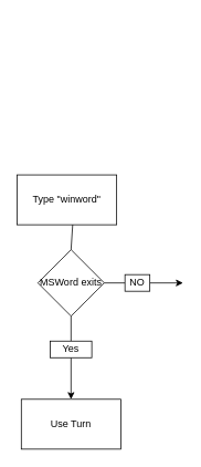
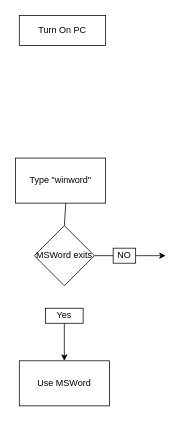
  <mxCell id="0" />
  <mxCell id="1" parent="0" />
+ <mxCell id="2" value="Turn On PC" style="rounded=0;whiteSpace=wrap;html=1;" vertex="1" parent="1"><mxGeometry x="25" y="20" width="115" height="40" as="geometry" /></mxCell>
  <mxCell id="3" value="Type &quot;winword&quot;" style="rounded=0;whiteSpace=wrap;html=1;" vertex="1" parent="1"><mxGeometry x="20" y="210" width="120" height="60" as="geometry" /></mxCell>
- <mxCell id="4" value="Use Turn" style="rounded=0;whiteSpace=wrap;html=1;" vertex="1" parent="1"><mxGeometry x="25" y="480" width="120" height="60" as="geometry" /></mxCell>
+ <mxCell id="4" value="Use MSWord" style="rounded=0;whiteSpace=wrap;html=1;" vertex="1" parent="1"><mxGeometry x="25" y="480" width="120" height="60" as="geometry" /></mxCell>
  <mxCell id="5" value="MSWord exits" style="rhombus;whiteSpace=wrap;html=1;" vertex="1" parent="1"><mxGeometry x="45" y="300" width="80" height="80" as="geometry" /></mxCell>
  <mxCell id="6" value="" style="endArrow=classic;html=1;rounded=0;startArrow=none;" edge="1" parent="1" source="11"><mxGeometry width="50" height="50" relative="1" as="geometry"><mxPoint x="125" y="340" as="sourcePoint" /><mxPoint x="220" y="340" as="targetPoint" /></mxGeometry></mxCell>
  <mxCell id="7" value="" style="endArrow=classic;html=1;rounded=0;exitX=0.5;exitY=1;exitDx=0;exitDy=0;startArrow=none;" edge="1" parent="1" source="9"><mxGeometry relative="1" as="geometry"><mxPoint x="0" y="370" as="sourcePoint" /><mxPoint x="85" y="480" as="targetPoint" /></mxGeometry></mxCell>
- <mxCell id="8" value="" style="endArrow=none;html=1;rounded=0;exitX=0.5;exitY=1;exitDx=0;exitDy=0;" edge="1" parent="1" source="5" target="9"><mxGeometry relative="1" as="geometry"><mxPoint x="85" y="380" as="sourcePoint" /><mxPoint x="85" y="480" as="targetPoint" /></mxGeometry></mxCell>
  <mxCell id="9" value="Yes" style="whiteSpace=wrap;html=1;" vertex="1" parent="1"><mxGeometry x="60" y="410" width="50" height="20" as="geometry" /></mxCell>
  <mxCell id="10" value="" style="endArrow=none;html=1;rounded=0;" edge="1" parent="1" target="11"><mxGeometry width="50" height="50" relative="1" as="geometry"><mxPoint x="125" y="340" as="sourcePoint" /><mxPoint x="220" y="340" as="targetPoint" /></mxGeometry></mxCell>
  <mxCell id="11" value="NO" style="rounded=0;whiteSpace=wrap;html=1;" vertex="1" parent="1"><mxGeometry x="150" y="330" width="30" height="20" as="geometry" /></mxCell>
  <mxCell id="12" value="" style="endArrow=none;html=1;rounded=0;entryX=0.5;entryY=0;entryDx=0;entryDy=0;exitX=0.558;exitY=1;exitDx=0;exitDy=0;exitPerimeter=0;" edge="1" parent="1" source="3" target="5"><mxGeometry width="50" height="50" relative="1" as="geometry"><mxPoint x="60" y="260" as="sourcePoint" /><mxPoint x="110" y="210" as="targetPoint" /></mxGeometry></mxCell>
